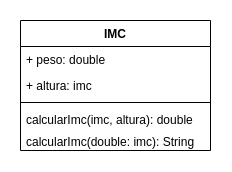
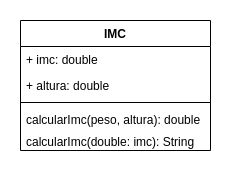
  <mxCell id="0" />
  <mxCell id="1" parent="0" />
  <mxCell id="2" value="IMC" style="swimlane;fontStyle=1;align=center;verticalAlign=top;childLayout=stackLayout;horizontal=1;startSize=26;horizontalStack=0;resizeParent=1;resizeParentMax=0;resizeLast=0;collapsible=1;marginBottom=0;whiteSpace=wrap;html=1;" vertex="1" parent="1"><mxGeometry x="20" y="20" width="190" height="130" as="geometry" /></mxCell>
- <mxCell id="3" value="+ peso: double" style="text;strokeColor=none;fillColor=none;align=left;verticalAlign=top;spacingLeft=4;spacingRight=4;overflow=hidden;rotatable=0;points=[[0,0.5],[1,0.5]];portConstraint=eastwest;whiteSpace=wrap;html=1;" vertex="1" parent="2"><mxGeometry y="26" width="190" height="26" as="geometry" /></mxCell>
- <mxCell id="4" value="+ altura: imc" style="text;strokeColor=none;fillColor=none;align=left;verticalAlign=top;spacingLeft=4;spacingRight=4;overflow=hidden;rotatable=0;points=[[0,0.5],[1,0.5]];portConstraint=eastwest;whiteSpace=wrap;html=1;" vertex="1" parent="2"><mxGeometry y="52" width="190" height="26" as="geometry" /></mxCell>
+ <mxCell id="3" value="+ imc: double" style="text;strokeColor=none;fillColor=none;align=left;verticalAlign=top;spacingLeft=4;spacingRight=4;overflow=hidden;rotatable=0;points=[[0,0.5],[1,0.5]];portConstraint=eastwest;whiteSpace=wrap;html=1;" vertex="1" parent="2"><mxGeometry y="26" width="190" height="26" as="geometry" /></mxCell>
+ <mxCell id="4" value="+ altura: double" style="text;strokeColor=none;fillColor=none;align=left;verticalAlign=top;spacingLeft=4;spacingRight=4;overflow=hidden;rotatable=0;points=[[0,0.5],[1,0.5]];portConstraint=eastwest;whiteSpace=wrap;html=1;" vertex="1" parent="2"><mxGeometry y="52" width="190" height="26" as="geometry" /></mxCell>
  <mxCell id="5" value="" style="line;strokeWidth=1;fillColor=none;align=left;verticalAlign=middle;spacingTop=-1;spacingLeft=3;spacingRight=3;rotatable=0;labelPosition=right;points=[];portConstraint=eastwest;strokeColor=inherit;" vertex="1" parent="2"><mxGeometry y="78" width="190" height="8" as="geometry" /></mxCell>
- <mxCell id="6" value="calcularImc(imc, altura): double" style="text;strokeColor=none;fillColor=none;align=left;verticalAlign=top;spacingLeft=4;spacingRight=4;overflow=hidden;rotatable=0;points=[[0,0.5],[1,0.5]];portConstraint=eastwest;whiteSpace=wrap;html=1;" vertex="1" parent="2"><mxGeometry y="86" width="190" height="22" as="geometry" /></mxCell>
+ <mxCell id="6" value="calcularImc(peso, altura): double" style="text;strokeColor=none;fillColor=none;align=left;verticalAlign=top;spacingLeft=4;spacingRight=4;overflow=hidden;rotatable=0;points=[[0,0.5],[1,0.5]];portConstraint=eastwest;whiteSpace=wrap;html=1;" vertex="1" parent="2"><mxGeometry y="86" width="190" height="22" as="geometry" /></mxCell>
  <mxCell id="7" value="calcularImc(double: imc): String" style="text;strokeColor=none;fillColor=none;align=left;verticalAlign=top;spacingLeft=4;spacingRight=4;overflow=hidden;rotatable=0;points=[[0,0.5],[1,0.5]];portConstraint=eastwest;whiteSpace=wrap;html=1;" vertex="1" parent="2"><mxGeometry y="108" width="190" height="22" as="geometry" /></mxCell>
